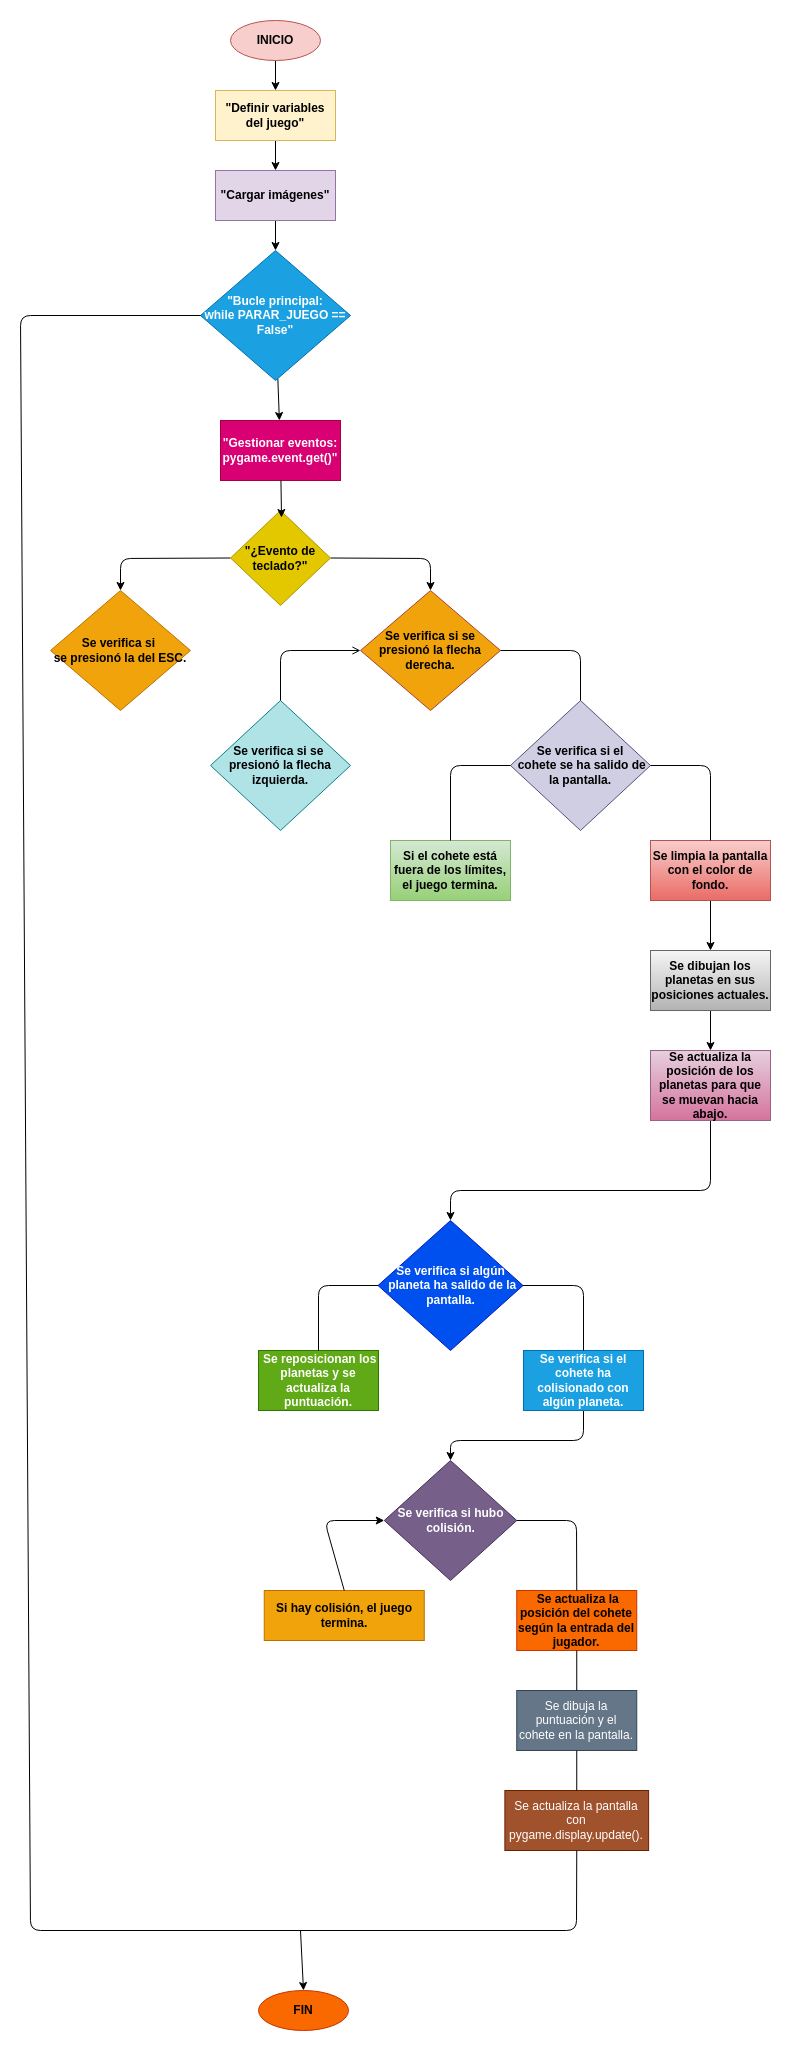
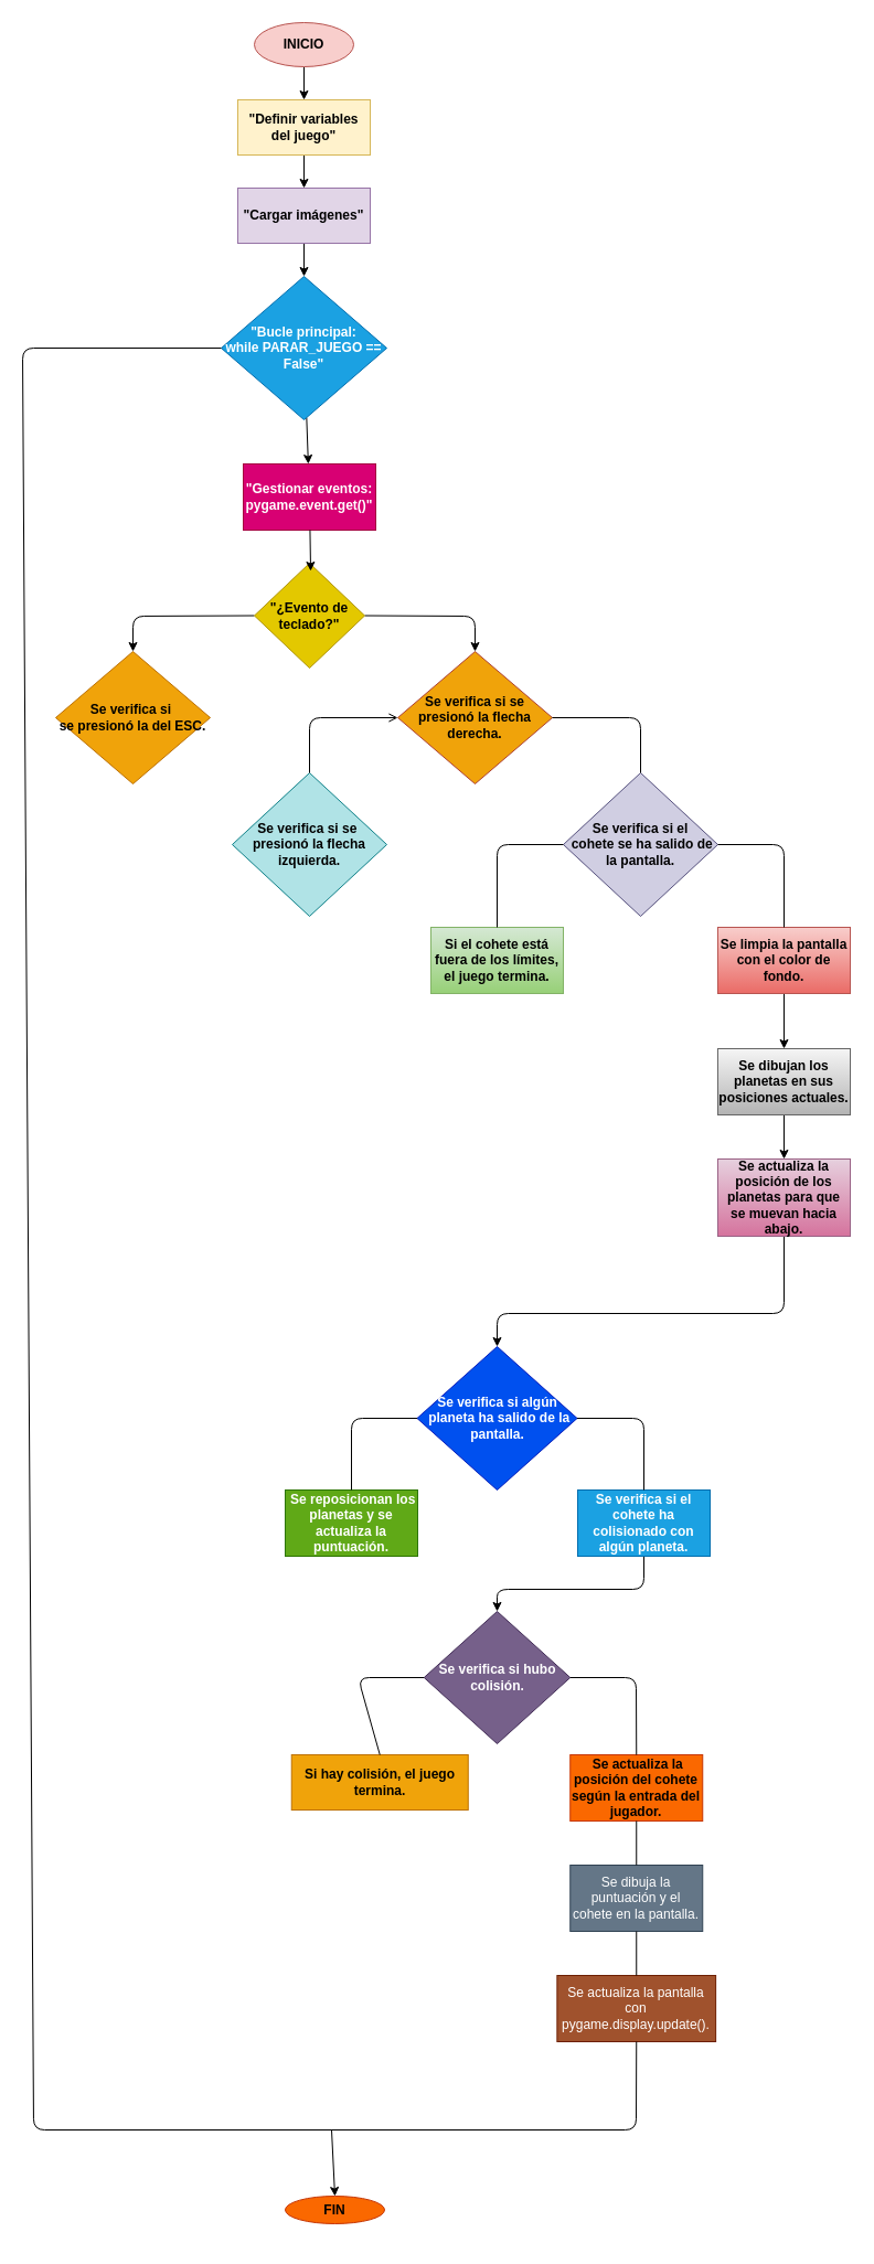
  <mxCell id="0" />
  <mxCell id="1" parent="0" />
  <mxCell id="2" style="edgeStyle=none;html=1;" edge="1" parent="1" source="3" target="5"><mxGeometry relative="1" as="geometry" /></mxCell>
  <mxCell id="3" value="&lt;b&gt;INICIO&lt;/b&gt;" style="ellipse;whiteSpace=wrap;html=1;fillColor=#f8cecc;strokeColor=#b85450;" vertex="1" parent="1"><mxGeometry x="230" y="20" width="90" height="40" as="geometry" /></mxCell>
  <mxCell id="4" style="edgeStyle=none;html=1;entryX=0.5;entryY=0;entryDx=0;entryDy=0;" edge="1" parent="1" source="5" target="7"><mxGeometry relative="1" as="geometry" /></mxCell>
  <mxCell id="5" value="&lt;b&gt;&quot;Definir variables del juego&quot;&lt;/b&gt;" style="rounded=0;whiteSpace=wrap;html=1;fillColor=#fff2cc;strokeColor=#d6b656;" vertex="1" parent="1"><mxGeometry x="215" y="90" width="120" height="50" as="geometry" /></mxCell>
  <mxCell id="6" style="edgeStyle=none;html=1;" edge="1" parent="1" source="7" target="9"><mxGeometry relative="1" as="geometry" /></mxCell>
  <mxCell id="7" value="&lt;b&gt;&quot;Cargar imágenes&quot;&lt;/b&gt;" style="rounded=0;whiteSpace=wrap;html=1;fillColor=#e1d5e7;strokeColor=#9673a6;" vertex="1" parent="1"><mxGeometry x="215" y="170" width="120" height="50" as="geometry" /></mxCell>
  <mxCell id="8" value="" style="edgeStyle=none;html=1;" edge="1" parent="1" source="9" target="10"><mxGeometry relative="1" as="geometry" /></mxCell>
  <mxCell id="9" value="&lt;b&gt;&amp;nbsp;&quot;Bucle principal:&amp;nbsp;&lt;/b&gt;&lt;div&gt;&lt;b&gt;while PARAR_JUEGO == False&quot;&lt;/b&gt;&lt;/div&gt;" style="rhombus;whiteSpace=wrap;html=1;align=center;fillColor=#1ba1e2;fontColor=#ffffff;strokeColor=#006EAF;" vertex="1" parent="1"><mxGeometry x="200" y="250" width="150" height="130" as="geometry" /></mxCell>
  <mxCell id="10" value="&lt;b&gt;&quot;Gestionar eventos: pygame.event.get()&quot;&lt;/b&gt;" style="rounded=0;whiteSpace=wrap;html=1;fillColor=#d80073;fontColor=#ffffff;strokeColor=#A50040;" vertex="1" parent="1"><mxGeometry x="220" y="420" width="120" height="60" as="geometry" /></mxCell>
  <mxCell id="11" style="edgeStyle=none;html=1;exitX=0;exitY=0.5;exitDx=0;exitDy=0;entryX=0.5;entryY=0;entryDx=0;entryDy=0;" edge="1" parent="1" source="13" target="15"><mxGeometry relative="1" as="geometry"><Array as="points"><mxPoint x="120" y="558" /></Array></mxGeometry></mxCell>
  <mxCell id="12" style="edgeStyle=none;html=1;exitX=1;exitY=0.5;exitDx=0;exitDy=0;entryX=0.5;entryY=0;entryDx=0;entryDy=0;" edge="1" parent="1" source="13" target="16"><mxGeometry relative="1" as="geometry"><Array as="points"><mxPoint x="430" y="558" /></Array></mxGeometry></mxCell>
  <mxCell id="13" value="&lt;b&gt;&quot;¿Evento de teclado?&quot;&lt;/b&gt;" style="rhombus;whiteSpace=wrap;html=1;fillColor=#e3c800;fontColor=#000000;strokeColor=#B09500;" vertex="1" parent="1"><mxGeometry x="230" y="510" width="100" height="95" as="geometry" /></mxCell>
  <mxCell id="14" style="edgeStyle=none;html=1;entryX=0.51;entryY=0.074;entryDx=0;entryDy=0;entryPerimeter=0;" edge="1" parent="1" source="10" target="13"><mxGeometry relative="1" as="geometry" /></mxCell>
  <mxCell id="15" value="&lt;b&gt;Se verifica si&amp;nbsp;&lt;/b&gt;&lt;div&gt;&lt;b&gt;se presionó la del ESC.&lt;/b&gt;&lt;/div&gt;" style="rhombus;whiteSpace=wrap;html=1;fillColor=#f0a30a;fontColor=#000000;strokeColor=#BD7000;" vertex="1" parent="1"><mxGeometry x="50" y="590" width="140" height="120" as="geometry" /></mxCell>
  <mxCell id="16" value="&lt;b&gt;Se verifica si se presionó la flecha derecha.&lt;/b&gt;" style="rhombus;whiteSpace=wrap;html=1;fillColor=#f0a30a;strokeColor=#ae4132;" vertex="1" parent="1"><mxGeometry x="360" y="590" width="140" height="120" as="geometry" /></mxCell>
  <mxCell id="17" value="&lt;b&gt;Se verifica si&lt;span style=&quot;background-color: transparent;&quot;&gt;&amp;nbsp;se&amp;nbsp;&lt;/span&gt;&lt;/b&gt;&lt;div&gt;&lt;span style=&quot;background-color: transparent;&quot;&gt;&lt;b&gt;presionó la flecha izquierda.&lt;/b&gt;&lt;/span&gt;&lt;/div&gt;" style="rhombus;whiteSpace=wrap;html=1;fillColor=#b0e3e6;strokeColor=#0e8088;" vertex="1" parent="1"><mxGeometry x="210" y="700" width="140" height="130" as="geometry" /></mxCell>
  <mxCell id="18" value="&lt;b&gt;Se verifica si el&lt;/b&gt;&lt;div&gt;&lt;b&gt;&amp;nbsp;cohete se ha salido de la pantalla.&lt;/b&gt;&lt;/div&gt;" style="rhombus;whiteSpace=wrap;html=1;fillColor=#d0cee2;strokeColor=#56517e;" vertex="1" parent="1"><mxGeometry x="510" y="700" width="140" height="130" as="geometry" /></mxCell>
  <mxCell id="19" value="" style="endArrow=open;html=1;exitX=0.5;exitY=0;exitDx=0;exitDy=0;entryX=0;entryY=0.5;entryDx=0;entryDy=0;" edge="1" parent="1" source="17" target="16"><mxGeometry width="50" height="50" relative="1" as="geometry"><mxPoint x="430" y="810" as="sourcePoint" /><mxPoint x="480" y="760" as="targetPoint" /><Array as="points"><mxPoint x="280" y="650" /></Array></mxGeometry></mxCell>
  <mxCell id="20" value="" style="endArrow=none;html=1;exitX=0.5;exitY=0;exitDx=0;exitDy=0;entryX=1;entryY=0.5;entryDx=0;entryDy=0;" edge="1" parent="1" source="18" target="16"><mxGeometry width="50" height="50" relative="1" as="geometry"><mxPoint x="430" y="810" as="sourcePoint" /><mxPoint x="480" y="760" as="targetPoint" /><Array as="points"><mxPoint x="580" y="650" /></Array></mxGeometry></mxCell>
  <mxCell id="21" value="&lt;b&gt;Si el cohete está fuera de los límites, el juego termina.&lt;/b&gt;" style="rounded=0;whiteSpace=wrap;html=1;fillColor=#d5e8d4;gradientColor=#97d077;strokeColor=#82b366;" vertex="1" parent="1"><mxGeometry x="390" y="840" width="120" height="60" as="geometry" /></mxCell>
  <mxCell id="22" value="" style="edgeStyle=none;html=1;" edge="1" parent="1" source="23" target="27"><mxGeometry relative="1" as="geometry" /></mxCell>
  <mxCell id="23" value="&lt;b&gt;Se limpia la pantalla con el color de fondo.&lt;/b&gt;" style="rounded=0;whiteSpace=wrap;html=1;fillColor=#f8cecc;gradientColor=#ea6b66;strokeColor=#b85450;" vertex="1" parent="1"><mxGeometry x="650" y="840" width="120" height="60" as="geometry" /></mxCell>
  <mxCell id="24" value="" style="endArrow=none;html=1;exitX=0.5;exitY=0;exitDx=0;exitDy=0;entryX=0;entryY=0.5;entryDx=0;entryDy=0;" edge="1" parent="1" source="21" target="18"><mxGeometry width="50" height="50" relative="1" as="geometry"><mxPoint x="430" y="810" as="sourcePoint" /><mxPoint x="480" y="760" as="targetPoint" /><Array as="points"><mxPoint x="450" y="765" /></Array></mxGeometry></mxCell>
  <mxCell id="25" value="" style="endArrow=none;html=1;entryX=0.5;entryY=0;entryDx=0;entryDy=0;exitX=1;exitY=0.5;exitDx=0;exitDy=0;" edge="1" parent="1" source="18" target="23"><mxGeometry width="50" height="50" relative="1" as="geometry"><mxPoint x="430" y="810" as="sourcePoint" /><mxPoint x="480" y="760" as="targetPoint" /><Array as="points"><mxPoint x="710" y="765" /></Array></mxGeometry></mxCell>
  <mxCell id="26" value="" style="edgeStyle=none;html=1;" edge="1" parent="1" source="27" target="29"><mxGeometry relative="1" as="geometry" /></mxCell>
  <mxCell id="27" value="&lt;b&gt;Se dibujan los planetas en sus posiciones actuales.&lt;/b&gt;" style="rounded=0;whiteSpace=wrap;html=1;fillColor=#f5f5f5;gradientColor=#b3b3b3;strokeColor=#666666;" vertex="1" parent="1"><mxGeometry x="650" y="950" width="120" height="60" as="geometry" /></mxCell>
  <mxCell id="28" style="edgeStyle=none;html=1;exitX=0.5;exitY=1;exitDx=0;exitDy=0;entryX=0.5;entryY=0;entryDx=0;entryDy=0;" edge="1" parent="1" source="29" target="30"><mxGeometry relative="1" as="geometry"><Array as="points"><mxPoint x="710" y="1190" /><mxPoint x="450" y="1190" /></Array></mxGeometry></mxCell>
  <mxCell id="29" value="&lt;b&gt;Se actualiza la posición de los planetas para que se muevan hacia abajo.&lt;/b&gt;" style="rounded=0;whiteSpace=wrap;html=1;fillColor=#e6d0de;gradientColor=#d5739d;strokeColor=#996185;" vertex="1" parent="1"><mxGeometry x="650" y="1050" width="120" height="70" as="geometry" /></mxCell>
  <mxCell id="30" value="&lt;b&gt;Se verifica si&amp;nbsp;&lt;span style=&quot;background-color: transparent;&quot;&gt;algún&lt;/span&gt;&lt;/b&gt;&lt;div&gt;&lt;span style=&quot;background-color: transparent;&quot;&gt;&lt;b&gt;&amp;nbsp;planeta ha salido de la pantalla.&lt;/b&gt;&lt;/span&gt;&lt;/div&gt;" style="rhombus;whiteSpace=wrap;html=1;fillColor=#0050ef;fontColor=#ffffff;strokeColor=#001DBC;" vertex="1" parent="1"><mxGeometry x="377.5" y="1220" width="145" height="130" as="geometry" /></mxCell>
  <mxCell id="31" value="&lt;b&gt;&amp;nbsp;Se reposicionan los planetas y se actualiza la puntuación.&lt;/b&gt;" style="rounded=0;whiteSpace=wrap;html=1;fillColor=#60a917;fontColor=#ffffff;strokeColor=#2D7600;" vertex="1" parent="1"><mxGeometry x="258" y="1350" width="120" height="60" as="geometry" /></mxCell>
  <mxCell id="32" style="edgeStyle=none;html=1;exitX=0.5;exitY=1;exitDx=0;exitDy=0;entryX=0.5;entryY=0;entryDx=0;entryDy=0;" edge="1" parent="1" source="33" target="36"><mxGeometry relative="1" as="geometry"><Array as="points"><mxPoint x="583" y="1440" /><mxPoint x="450" y="1440" /></Array></mxGeometry></mxCell>
  <mxCell id="33" value="&lt;b&gt;Se verifica si el cohete ha colisionado con algún planeta.&lt;/b&gt;" style="rounded=0;whiteSpace=wrap;html=1;fillColor=#1ba1e2;fontColor=#ffffff;strokeColor=#006EAF;" vertex="1" parent="1"><mxGeometry x="523" y="1350" width="120" height="60" as="geometry" /></mxCell>
  <mxCell id="34" value="" style="endArrow=none;html=1;exitX=0.5;exitY=0;exitDx=0;exitDy=0;entryX=0;entryY=0.5;entryDx=0;entryDy=0;" edge="1" parent="1" source="31" target="30"><mxGeometry width="50" height="50" relative="1" as="geometry"><mxPoint x="430" y="1370" as="sourcePoint" /><mxPoint x="480" y="1320" as="targetPoint" /><Array as="points"><mxPoint x="318" y="1285" /></Array></mxGeometry></mxCell>
  <mxCell id="35" value="" style="endArrow=none;html=1;entryX=0.5;entryY=0;entryDx=0;entryDy=0;exitX=1;exitY=0.5;exitDx=0;exitDy=0;" edge="1" parent="1" source="30" target="33"><mxGeometry width="50" height="50" relative="1" as="geometry"><mxPoint x="430" y="1370" as="sourcePoint" /><mxPoint x="480" y="1320" as="targetPoint" /><Array as="points"><mxPoint x="583" y="1285" /></Array></mxGeometry></mxCell>
  <mxCell id="36" value="&lt;b&gt;Se verifica si hubo colisión.&lt;/b&gt;" style="rhombus;whiteSpace=wrap;html=1;fillColor=#76608a;fontColor=#ffffff;strokeColor=#432D57;" vertex="1" parent="1"><mxGeometry x="383.75" y="1460" width="132.5" height="120" as="geometry" /></mxCell>
  <mxCell id="37" value="&lt;b&gt;Si hay colisión, el juego termina.&lt;/b&gt;" style="rounded=0;whiteSpace=wrap;html=1;fillColor=#f0a30a;fontColor=#000000;strokeColor=#BD7000;" vertex="1" parent="1"><mxGeometry x="263.75" y="1590" width="160" height="50" as="geometry" /></mxCell>
  <mxCell id="38" value="&lt;b&gt;&amp;nbsp;Se actualiza la posición del cohete según la entrada del jugador.&lt;/b&gt;" style="rounded=0;whiteSpace=wrap;html=1;fillColor=#fa6800;fontColor=#000000;strokeColor=#C73500;" vertex="1" parent="1"><mxGeometry x="516.25" y="1590" width="120" height="60" as="geometry" /></mxCell>
- <mxCell id="39" value="" style="endArrow=classic;html=1;exitX=0.5;exitY=0;exitDx=0;exitDy=0;entryX=0;entryY=0.5;entryDx=0;entryDy=0;" edge="1" parent="1" source="37" target="36"><mxGeometry width="50" height="50" relative="1" as="geometry"><mxPoint x="430" y="1580" as="sourcePoint" /><mxPoint x="350" y="1500" as="targetPoint" /><Array as="points"><mxPoint x="324" y="1520" /></Array></mxGeometry></mxCell>
+ <mxCell id="39" value="" style="endArrow=none;html=1;exitX=0.5;exitY=0;exitDx=0;exitDy=0;entryX=0;entryY=0.5;entryDx=0;entryDy=0;" edge="1" parent="1" source="37" target="36"><mxGeometry width="50" height="50" relative="1" as="geometry"><mxPoint x="430" y="1580" as="sourcePoint" /><mxPoint x="350" y="1500" as="targetPoint" /><Array as="points"><mxPoint x="324" y="1520" /></Array></mxGeometry></mxCell>
  <mxCell id="40" value="" style="endArrow=none;html=1;entryX=1;entryY=0.5;entryDx=0;entryDy=0;exitX=0.5;exitY=0;exitDx=0;exitDy=0;" edge="1" parent="1" source="38" target="36"><mxGeometry width="50" height="50" relative="1" as="geometry"><mxPoint x="430" y="1580" as="sourcePoint" /><mxPoint x="480" y="1530" as="targetPoint" /><Array as="points"><mxPoint x="576" y="1520" /></Array></mxGeometry></mxCell>
  <mxCell id="41" value="Se dibuja la puntuación y el cohete en la pantalla." style="rounded=0;whiteSpace=wrap;html=1;fillColor=#647687;fontColor=#ffffff;strokeColor=#314354;" vertex="1" parent="1"><mxGeometry x="516.25" y="1690" width="120" height="60" as="geometry" /></mxCell>
  <mxCell id="42" value="Se actualiza la pantalla con pygame.display.update()." style="rounded=0;whiteSpace=wrap;html=1;fillColor=#a0522d;fontColor=#ffffff;strokeColor=#6D1F00;" vertex="1" parent="1"><mxGeometry x="504.37" y="1790" width="143.75" height="60" as="geometry" /></mxCell>
  <mxCell id="43" value="" style="endArrow=none;html=1;entryX=0.5;entryY=1;entryDx=0;entryDy=0;exitX=0.5;exitY=0;exitDx=0;exitDy=0;" edge="1" parent="1" source="41" target="38"><mxGeometry width="50" height="50" relative="1" as="geometry"><mxPoint x="560" y="1700" as="sourcePoint" /><mxPoint x="610" y="1650" as="targetPoint" /></mxGeometry></mxCell>
  <mxCell id="44" value="" style="endArrow=none;html=1;entryX=0.5;entryY=1;entryDx=0;entryDy=0;exitX=0.5;exitY=0;exitDx=0;exitDy=0;" edge="1" parent="1" source="42" target="41"><mxGeometry width="50" height="50" relative="1" as="geometry"><mxPoint x="570" y="1800" as="sourcePoint" /><mxPoint x="620" y="1750" as="targetPoint" /></mxGeometry></mxCell>
  <mxCell id="45" value="" style="endArrow=none;html=1;entryX=0.5;entryY=1;entryDx=0;entryDy=0;exitX=0;exitY=0.5;exitDx=0;exitDy=0;" edge="1" parent="1" source="9" target="42"><mxGeometry width="50" height="50" relative="1" as="geometry"><mxPoint x="30" y="1740" as="sourcePoint" /><mxPoint x="620" y="1860" as="targetPoint" /><Array as="points"><mxPoint x="20" y="315" /><mxPoint x="30" y="1930" /><mxPoint x="576" y="1930" /></Array></mxGeometry></mxCell>
  <mxCell id="46" value="" style="endArrow=classic;html=1;entryX=0.5;entryY=0;entryDx=0;entryDy=0;" edge="1" parent="1" target="47"><mxGeometry width="50" height="50" relative="1" as="geometry"><mxPoint x="300" y="1930" as="sourcePoint" /><mxPoint x="300" y="1990" as="targetPoint" /></mxGeometry></mxCell>
- <mxCell id="47" value="&lt;b&gt;FIN&lt;/b&gt;" style="ellipse;whiteSpace=wrap;html=1;fillColor=#fa6800;fontColor=#000000;strokeColor=#C73500;" vertex="1" parent="1"><mxGeometry x="258" y="1990" width="90" height="40" as="geometry" /></mxCell>
+ <mxCell id="47" value="&lt;b&gt;FIN&lt;/b&gt;" style="ellipse;whiteSpace=wrap;html=1;fillColor=#fa6800;fontColor=#000000;strokeColor=#C73500;" vertex="1" parent="1"><mxGeometry x="258" y="1990" width="90" height="25" as="geometry" /></mxCell>
